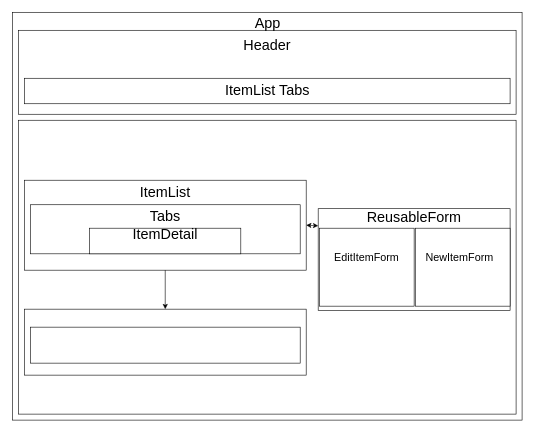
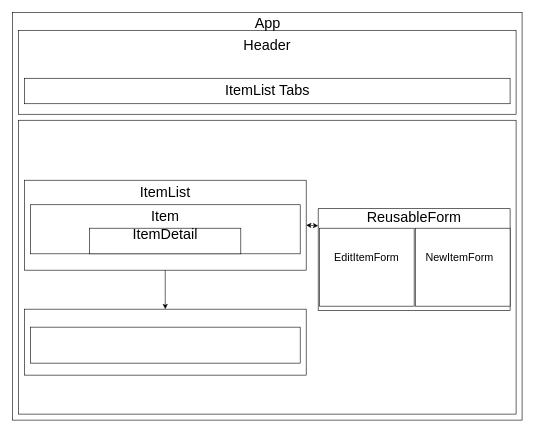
  <mxCell id="0" />
  <mxCell id="1" parent="0" />
  <mxCell id="2" value="" style="rounded=0;whiteSpace=wrap;html=1;" parent="1" vertex="1"><mxGeometry y="20" width="850" height="680" as="geometry" x="20" /></mxCell>
  <mxCell id="3" value="" style="rounded=0;whiteSpace=wrap;html=1;fontSize=24;" parent="1" vertex="1"><mxGeometry x="30" y="200" width="830" height="490" as="geometry" /></mxCell>
  <mxCell id="4" value="" style="group" parent="1" vertex="1" connectable="0"><mxGeometry x="30" y="50" width="830" height="140" as="geometry" /></mxCell>
  <mxCell id="5" value="" style="rounded=0;whiteSpace=wrap;html=1;fontSize=24;" parent="4" vertex="1"><mxGeometry width="830" height="140" as="geometry" /></mxCell>
  <mxCell id="6" value="Header" style="text;html=1;strokeColor=none;fillColor=none;align=center;verticalAlign=middle;whiteSpace=wrap;rounded=0;fontSize=24;" parent="4" vertex="1"><mxGeometry x="350" width="130" height="52.5" as="geometry" /></mxCell>
  <mxCell id="7" value="" style="rounded=0;whiteSpace=wrap;html=1;fontSize=24;" parent="4" vertex="1"><mxGeometry x="10" y="80" width="810" height="42.5" as="geometry" /></mxCell>
  <mxCell id="8" value="ItemList Tabs" style="text;html=1;strokeColor=none;fillColor=none;align=center;verticalAlign=middle;whiteSpace=wrap;rounded=0;fontSize=24;" parent="4" vertex="1"><mxGeometry x="292" y="80" width="247" height="40" as="geometry" /></mxCell>
  <mxCell id="9" value="" style="group" parent="1" vertex="1" connectable="0"><mxGeometry x="40" y="300" width="470" height="150" as="geometry" /></mxCell>
  <mxCell id="10" value="" style="rounded=0;whiteSpace=wrap;html=1;fontSize=24;" parent="9" vertex="1"><mxGeometry width="470" height="150" as="geometry" /></mxCell>
  <mxCell id="11" value="ItemList" style="text;html=1;strokeColor=none;fillColor=none;align=center;verticalAlign=middle;whiteSpace=wrap;rounded=0;fontSize=24;" parent="9" vertex="1"><mxGeometry x="205" width="60" height="40.909" as="geometry" /></mxCell>
  <mxCell id="12" style="edgeStyle=none;html=1;exitX=0.5;exitY=0;exitDx=0;exitDy=0;" parent="9" source="13" target="11" edge="1"><mxGeometry relative="1" as="geometry" /></mxCell>
  <mxCell id="13" value="" style="rounded=0;whiteSpace=wrap;html=1;fontSize=24;" parent="9" vertex="1"><mxGeometry x="10" y="40.909" width="450" height="81.818" as="geometry" /></mxCell>
- <mxCell id="14" value="Tabs" style="text;html=1;strokeColor=none;fillColor=none;align=center;verticalAlign=middle;whiteSpace=wrap;rounded=0;fontSize=24;" parent="9" vertex="1"><mxGeometry x="205" y="40.905" width="60" height="40.909" as="geometry" /></mxCell>
+ <mxCell id="14" value="Item" style="text;html=1;strokeColor=none;fillColor=none;align=center;verticalAlign=middle;whiteSpace=wrap;rounded=0;fontSize=24;" parent="9" vertex="1"><mxGeometry x="205" y="40.905" width="60" height="40.909" as="geometry" /></mxCell>
  <mxCell id="15" value="" style="group" parent="9" vertex="1" connectable="0"><mxGeometry x="109" y="80" width="252" height="42.73" as="geometry" /></mxCell>
  <mxCell id="16" value="" style="group" parent="15" vertex="1" connectable="0"><mxGeometry width="252" height="42.73" as="geometry" /></mxCell>
  <mxCell id="17" value="" style="rounded=0;whiteSpace=wrap;html=1;fontSize=24;" parent="16" vertex="1"><mxGeometry width="252" height="42.73" as="geometry" /></mxCell>
  <mxCell id="18" value="ItemDetail" style="text;html=1;strokeColor=none;fillColor=none;align=center;verticalAlign=middle;whiteSpace=wrap;rounded=0;fontSize=24;" parent="16" vertex="1"><mxGeometry x="96" width="60" height="21.365" as="geometry" /></mxCell>
  <mxCell id="19" value="" style="group" parent="1" vertex="1" connectable="0"><mxGeometry x="40" y="515" width="470" height="110" as="geometry" /></mxCell>
  <mxCell id="20" value="" style="rounded=0;whiteSpace=wrap;html=1;fontSize=24;" parent="19" vertex="1"><mxGeometry width="470" height="110" as="geometry" /></mxCell>
  <mxCell id="21" value="" style="rounded=0;whiteSpace=wrap;html=1;fontSize=24;" parent="19" vertex="1"><mxGeometry x="10" y="30" width="450" height="60" as="geometry" /></mxCell>
  <mxCell id="22" value="" style="endArrow=classic;html=1;rounded=0;fontSize=24;exitX=0.5;exitY=1;exitDx=0;exitDy=0;entryX=0.5;entryY=0;entryDx=0;entryDy=0;" parent="1" source="10" target="20" edge="1"><mxGeometry width="50" height="50" relative="1" as="geometry"><mxPoint x="480" y="320" as="sourcePoint" /><mxPoint x="530" y="270" as="targetPoint" /></mxGeometry></mxCell>
  <mxCell id="23" value="" style="group" parent="1" vertex="1" connectable="0"><mxGeometry x="530" y="320" width="320" height="197.5" as="geometry" /></mxCell>
  <mxCell id="24" value="" style="rounded=0;whiteSpace=wrap;html=1;fontSize=24;" parent="23" vertex="1"><mxGeometry y="27.5" width="320" height="170" as="geometry" /></mxCell>
  <mxCell id="25" value="ReusableForm" style="text;html=1;strokeColor=none;fillColor=none;align=center;verticalAlign=middle;whiteSpace=wrap;rounded=0;fontSize=24;" parent="23" vertex="1"><mxGeometry x="121.905" width="76.19" height="85" as="geometry" /></mxCell>
  <mxCell id="26" value="" style="rounded=0;whiteSpace=wrap;html=1;fontSize=24;" parent="23" vertex="1"><mxGeometry x="1.9" y="60" width="158.1" height="130" as="geometry" /></mxCell>
  <mxCell id="27" value="" style="rounded=0;whiteSpace=wrap;html=1;fontSize=24;" parent="23" vertex="1"><mxGeometry x="161.9" y="60" width="158.1" height="130" as="geometry" /></mxCell>
  <mxCell id="28" value="EditItemForm" style="text;html=1;strokeColor=none;fillColor=none;align=center;verticalAlign=middle;whiteSpace=wrap;rounded=0;fontSize=18;" parent="23" vertex="1"><mxGeometry x="50.95" y="95" width="60" height="30" as="geometry" /></mxCell>
  <mxCell id="29" value="NewItemForm" style="text;html=1;strokeColor=none;fillColor=none;align=center;verticalAlign=middle;whiteSpace=wrap;rounded=0;fontSize=18;" parent="23" vertex="1"><mxGeometry x="205.95" y="95" width="60" height="30" as="geometry" /></mxCell>
  <mxCell id="30" value="" style="endArrow=classic;startArrow=classic;html=1;rounded=0;fontSize=24;exitX=1;exitY=0.5;exitDx=0;exitDy=0;entryX=0;entryY=0.168;entryDx=0;entryDy=0;entryPerimeter=0;" parent="1" source="10" target="24" edge="1"><mxGeometry width="50" height="50" relative="1" as="geometry"><mxPoint x="480" y="320" as="sourcePoint" /><mxPoint x="530" y="270" as="targetPoint" /></mxGeometry></mxCell>
  <mxCell id="31" value="App" style="text;html=1;strokeColor=none;fillColor=none;align=center;verticalAlign=middle;whiteSpace=wrap;rounded=0;fontSize=24;" parent="1" vertex="1"><mxGeometry x="295.5" y="20" width="300" height="37.5" as="geometry" /></mxCell>
